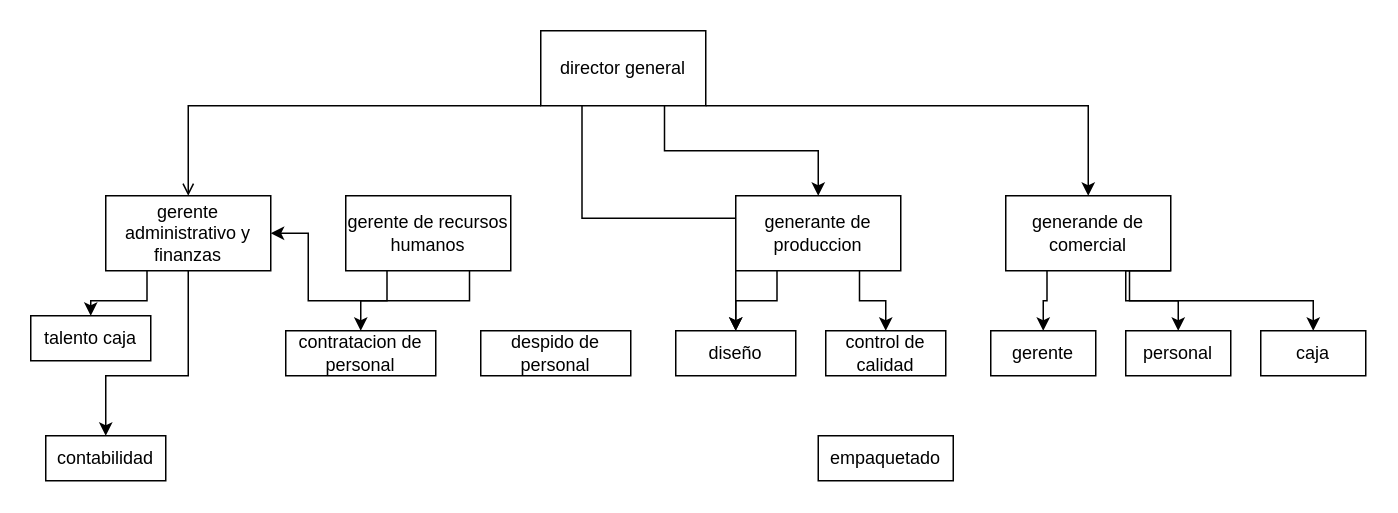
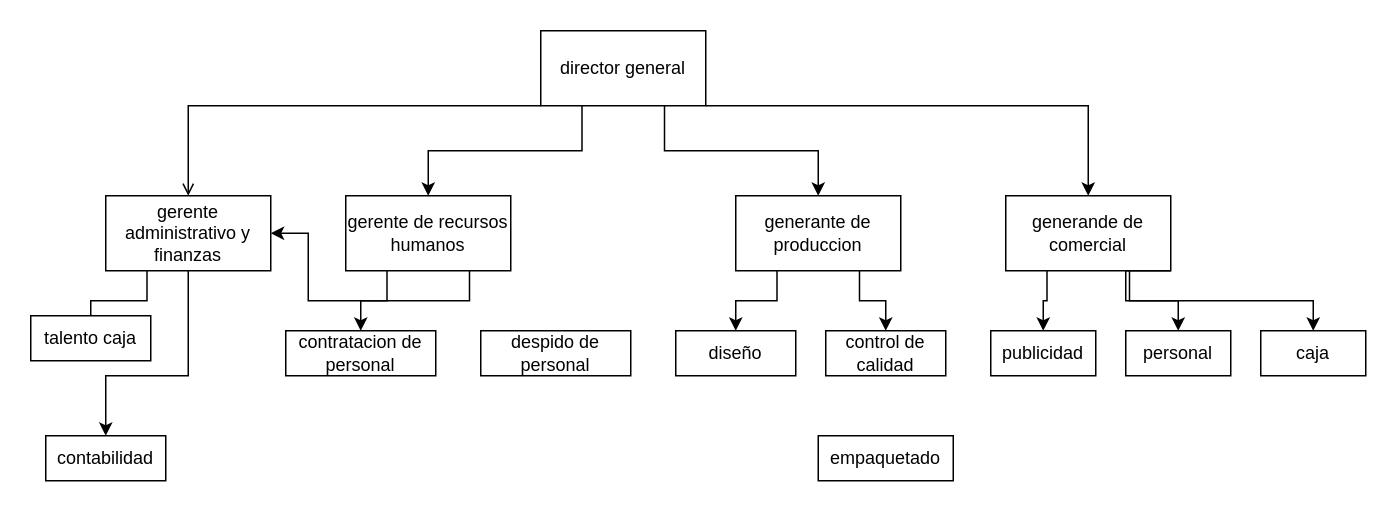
  <mxCell id="0" />
  <mxCell id="1" parent="0" />
  <mxCell id="2" style="edgeStyle=orthogonalEdgeStyle;rounded=0;orthogonalLoop=1;jettySize=auto;html=1;exitX=0.75;exitY=1;exitDx=0;exitDy=0;entryX=0.5;entryY=0;entryDx=0;entryDy=0;" edge="1" parent="1" source="6" target="9"><mxGeometry relative="1" as="geometry" /></mxCell>
  <mxCell id="3" style="edgeStyle=orthogonalEdgeStyle;rounded=0;orthogonalLoop=1;jettySize=auto;html=1;exitX=1;exitY=1;exitDx=0;exitDy=0;entryX=0.5;entryY=0;entryDx=0;entryDy=0;" edge="1" parent="1" source="6" target="19"><mxGeometry relative="1" as="geometry"><Array as="points"><mxPoint x="725" y="70" /></Array></mxGeometry></mxCell>
- <mxCell id="4" style="edgeStyle=orthogonalEdgeStyle;rounded=0;orthogonalLoop=1;jettySize=auto;html=1;exitX=0.25;exitY=1;exitDx=0;exitDy=0;" edge="1" parent="1" source="6" target="24"><mxGeometry relative="1" as="geometry" /></mxCell>
+ <mxCell id="4" style="edgeStyle=orthogonalEdgeStyle;rounded=0;orthogonalLoop=1;jettySize=auto;html=1;exitX=0.25;exitY=1;exitDx=0;exitDy=0;entryX=0.5;entryY=0;entryDx=0;entryDy=0;" edge="1" parent="1" source="6" target="12"><mxGeometry relative="1" as="geometry" /></mxCell>
  <mxCell id="5" style="edgeStyle=orthogonalEdgeStyle;rounded=0;orthogonalLoop=1;jettySize=auto;html=1;exitX=0;exitY=1;exitDx=0;exitDy=0;entryX=0.5;entryY=0;entryDx=0;entryDy=0;endArrow=open;" edge="1" parent="1" source="6" target="15"><mxGeometry relative="1" as="geometry"><Array as="points"><mxPoint x="125" y="70" /></Array></mxGeometry></mxCell>
  <mxCell id="6" value="director general" style="rounded=0;whiteSpace=wrap;html=1;" vertex="1" parent="1"><mxGeometry x="360" y="20" width="110" height="50" as="geometry" /></mxCell>
  <mxCell id="7" style="edgeStyle=orthogonalEdgeStyle;rounded=0;orthogonalLoop=1;jettySize=auto;html=1;exitX=0.25;exitY=1;exitDx=0;exitDy=0;entryX=0.5;entryY=0;entryDx=0;entryDy=0;" edge="1" parent="1" source="9" target="24"><mxGeometry relative="1" as="geometry" /></mxCell>
  <mxCell id="8" style="edgeStyle=orthogonalEdgeStyle;rounded=0;orthogonalLoop=1;jettySize=auto;html=1;exitX=0.75;exitY=1;exitDx=0;exitDy=0;entryX=0.5;entryY=0;entryDx=0;entryDy=0;" edge="1" parent="1" source="9" target="25"><mxGeometry relative="1" as="geometry" /></mxCell>
  <mxCell id="9" value="generante de produccion&lt;span style=&quot;color: rgba(0, 0, 0, 0); font-family: monospace; font-size: 0px; text-align: start; text-wrap: nowrap;&quot;&gt;%3CmxGraphModel%3E%3Croot%3E%3CmxCell%20id%3D%220%22%2F%3E%3CmxCell%20id%3D%221%22%20parent%3D%220%22%2F%3E%3CmxCell%20id%3D%222%22%20value%3D%22director%20general%22%20style%3D%22rounded%3D0%3BwhiteSpace%3Dwrap%3Bhtml%3D1%3B%22%20vertex%3D%221%22%20parent%3D%221%22%3E%3CmxGeometry%20x%3D%22340%22%20y%3D%2250%22%20width%3D%22110%22%20height%3D%2250%22%20as%3D%22geometry%22%2F%3E%3C%2FmxCell%3E%3C%2Froot%3E%3C%2FmxGraphModel%3E&lt;/span&gt;" style="rounded=0;whiteSpace=wrap;html=1;" vertex="1" parent="1"><mxGeometry x="490" y="130" width="110" height="50" as="geometry" /></mxCell>
  <mxCell id="10" style="edgeStyle=orthogonalEdgeStyle;rounded=0;orthogonalLoop=1;jettySize=auto;html=1;exitX=0.25;exitY=1;exitDx=0;exitDy=0;entryX=0.5;entryY=0;entryDx=0;entryDy=0;" edge="1" parent="1" source="12" target="22"><mxGeometry relative="1" as="geometry" /></mxCell>
  <mxCell id="11" style="edgeStyle=orthogonalEdgeStyle;rounded=0;orthogonalLoop=1;jettySize=auto;html=1;exitX=0.75;exitY=1;exitDx=0;exitDy=0;" edge="1" parent="1" source="12" target="15"><mxGeometry relative="1" as="geometry" /></mxCell>
  <mxCell id="12" value="gerente de recursos humanos" style="rounded=0;whiteSpace=wrap;html=1;" vertex="1" parent="1"><mxGeometry x="230" y="130" width="110" height="50" as="geometry" /></mxCell>
- <mxCell id="13" style="edgeStyle=orthogonalEdgeStyle;rounded=0;orthogonalLoop=1;jettySize=auto;html=1;exitX=0.25;exitY=1;exitDx=0;exitDy=0;entryX=0.5;entryY=0;entryDx=0;entryDy=0;" edge="1" parent="1" source="15" target="20"><mxGeometry relative="1" as="geometry" /></mxCell>
+ <mxCell id="13" style="edgeStyle=orthogonalEdgeStyle;rounded=0;orthogonalLoop=1;jettySize=auto;html=1;exitX=0.25;exitY=1;exitDx=0;exitDy=0;entryX=0.5;entryY=0;entryDx=0;entryDy=0;endArrow=none;" edge="1" parent="1" source="15" target="20"><mxGeometry relative="1" as="geometry" /></mxCell>
  <mxCell id="14" style="edgeStyle=orthogonalEdgeStyle;rounded=0;orthogonalLoop=1;jettySize=auto;html=1;exitX=0.5;exitY=1;exitDx=0;exitDy=0;entryX=0.5;entryY=0;entryDx=0;entryDy=0;" edge="1" parent="1" source="15" target="21"><mxGeometry relative="1" as="geometry"><Array as="points"><mxPoint x="125" y="250" /><mxPoint x="70" y="250" /></Array></mxGeometry></mxCell>
  <mxCell id="15" value="gerente administrativo y finanzas" style="rounded=0;whiteSpace=wrap;html=1;" vertex="1" parent="1"><mxGeometry x="70" y="130" width="110" height="50" as="geometry" /></mxCell>
  <mxCell id="16" style="edgeStyle=orthogonalEdgeStyle;rounded=0;orthogonalLoop=1;jettySize=auto;html=1;exitX=0.25;exitY=1;exitDx=0;exitDy=0;entryX=0.5;entryY=0;entryDx=0;entryDy=0;" edge="1" parent="1" source="19" target="27"><mxGeometry relative="1" as="geometry" /></mxCell>
  <mxCell id="17" style="edgeStyle=orthogonalEdgeStyle;rounded=0;orthogonalLoop=1;jettySize=auto;html=1;exitX=0.75;exitY=1;exitDx=0;exitDy=0;entryX=0.5;entryY=0;entryDx=0;entryDy=0;" edge="1" parent="1" source="19" target="28"><mxGeometry relative="1" as="geometry" /></mxCell>
  <mxCell id="18" style="edgeStyle=orthogonalEdgeStyle;rounded=0;orthogonalLoop=1;jettySize=auto;html=1;exitX=1;exitY=1;exitDx=0;exitDy=0;entryX=0.5;entryY=0;entryDx=0;entryDy=0;" edge="1" parent="1" source="19" target="29"><mxGeometry relative="1" as="geometry"><Array as="points"><mxPoint x="750" y="180" /><mxPoint x="750" y="200" /><mxPoint x="875" y="200" /></Array></mxGeometry></mxCell>
  <mxCell id="19" value="generande de comercial&lt;span style=&quot;color: rgba(0, 0, 0, 0); font-family: monospace; font-size: 0px; text-align: start; text-wrap: nowrap;&quot;&gt;%3CmxGraphModel%3E%3Croot%3E%3CmxCell%20id%3D%220%22%2F%3E%3CmxCell%20id%3D%221%22%20parent%3D%220%22%2F%3E%3CmxCell%20id%3D%222%22%20value%3D%22director%20general%22%20style%3D%22rounded%3D0%3BwhiteSpace%3Dwrap%3Bhtml%3D1%3B%22%20vertex%3D%221%22%20parent%3D%221%22%3E%3CmxGeometry%20x%3D%22340%22%20y%3D%2250%22%20width%3D%22110%22%20height%3D%2250%22%20as%3D%22geometry%22%2F%3E%3C%2FmxCell%3E%3C%2Froot%3E%3C%2FmxGraphModel%3E&lt;/span&gt;" style="rounded=0;whiteSpace=wrap;html=1;" vertex="1" parent="1"><mxGeometry x="670" y="130" width="110" height="50" as="geometry" /></mxCell>
  <mxCell id="20" value="talento caja" style="rounded=0;whiteSpace=wrap;html=1;" vertex="1" parent="1"><mxGeometry y="210" width="80" height="30" as="geometry" x="20" /></mxCell>
  <mxCell id="21" value="contabilidad" style="rounded=0;whiteSpace=wrap;html=1;" vertex="1" parent="1"><mxGeometry x="30" y="290" width="80" height="30" as="geometry" /></mxCell>
  <mxCell id="22" value="contratacion de personal" style="rounded=0;whiteSpace=wrap;html=1;" vertex="1" parent="1"><mxGeometry x="190" y="220" width="100" height="30" as="geometry" /></mxCell>
  <mxCell id="23" value="despido de personal" style="rounded=0;whiteSpace=wrap;html=1;" vertex="1" parent="1"><mxGeometry x="320" y="220" width="100" height="30" as="geometry" /></mxCell>
  <mxCell id="24" value="diseño" style="rounded=0;whiteSpace=wrap;html=1;" vertex="1" parent="1"><mxGeometry x="450" y="220" width="80" height="30" as="geometry" /></mxCell>
  <mxCell id="25" value="control de calidad" style="rounded=0;whiteSpace=wrap;html=1;" vertex="1" parent="1"><mxGeometry x="550" y="220" width="80" height="30" as="geometry" /></mxCell>
  <mxCell id="26" value="empaquetado" style="rounded=0;whiteSpace=wrap;html=1;" vertex="1" parent="1"><mxGeometry x="545" y="290" width="90" height="30" as="geometry" /></mxCell>
- <mxCell id="27" value="gerente" style="rounded=0;whiteSpace=wrap;html=1;" vertex="1" parent="1"><mxGeometry x="660" y="220" width="70" height="30" as="geometry" /></mxCell>
+ <mxCell id="27" value="publicidad" style="rounded=0;whiteSpace=wrap;html=1;" vertex="1" parent="1"><mxGeometry x="660" y="220" width="70" height="30" as="geometry" /></mxCell>
  <mxCell id="28" value="personal" style="rounded=0;whiteSpace=wrap;html=1;" vertex="1" parent="1"><mxGeometry x="750" y="220" width="70" height="30" as="geometry" /></mxCell>
  <mxCell id="29" value="caja" style="rounded=0;whiteSpace=wrap;html=1;" vertex="1" parent="1"><mxGeometry x="840" y="220" width="70" height="30" as="geometry" /></mxCell>
